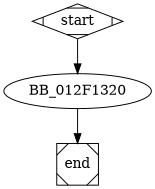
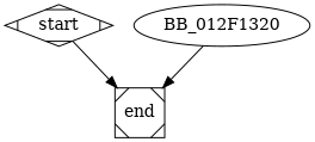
  digraph {
    start [shape=Mdiamond]
    n2 [label=BB_012F1320]
    end [shape=Msquare]
-   start -> n2
+   start -> end
    n2 -> end
  }
